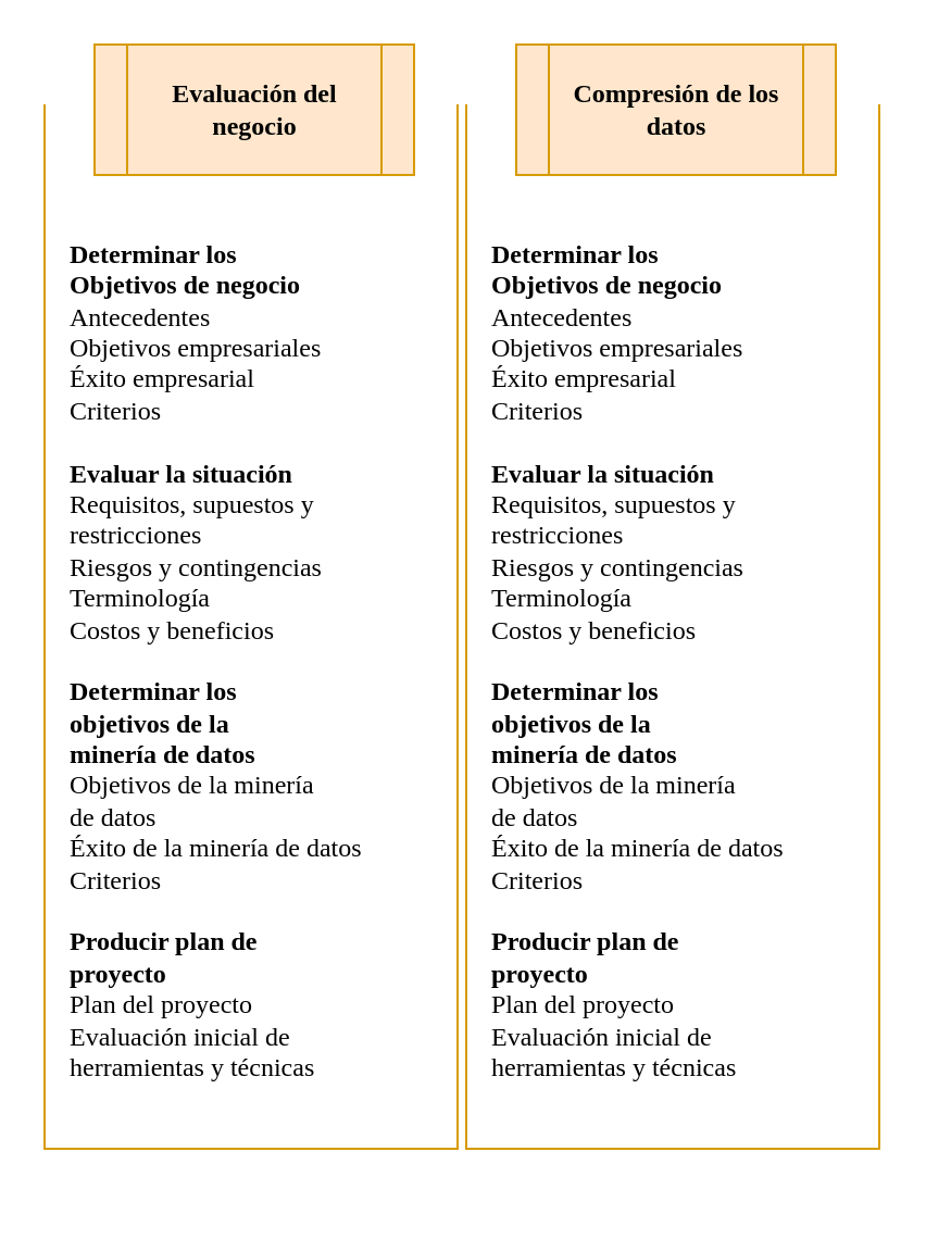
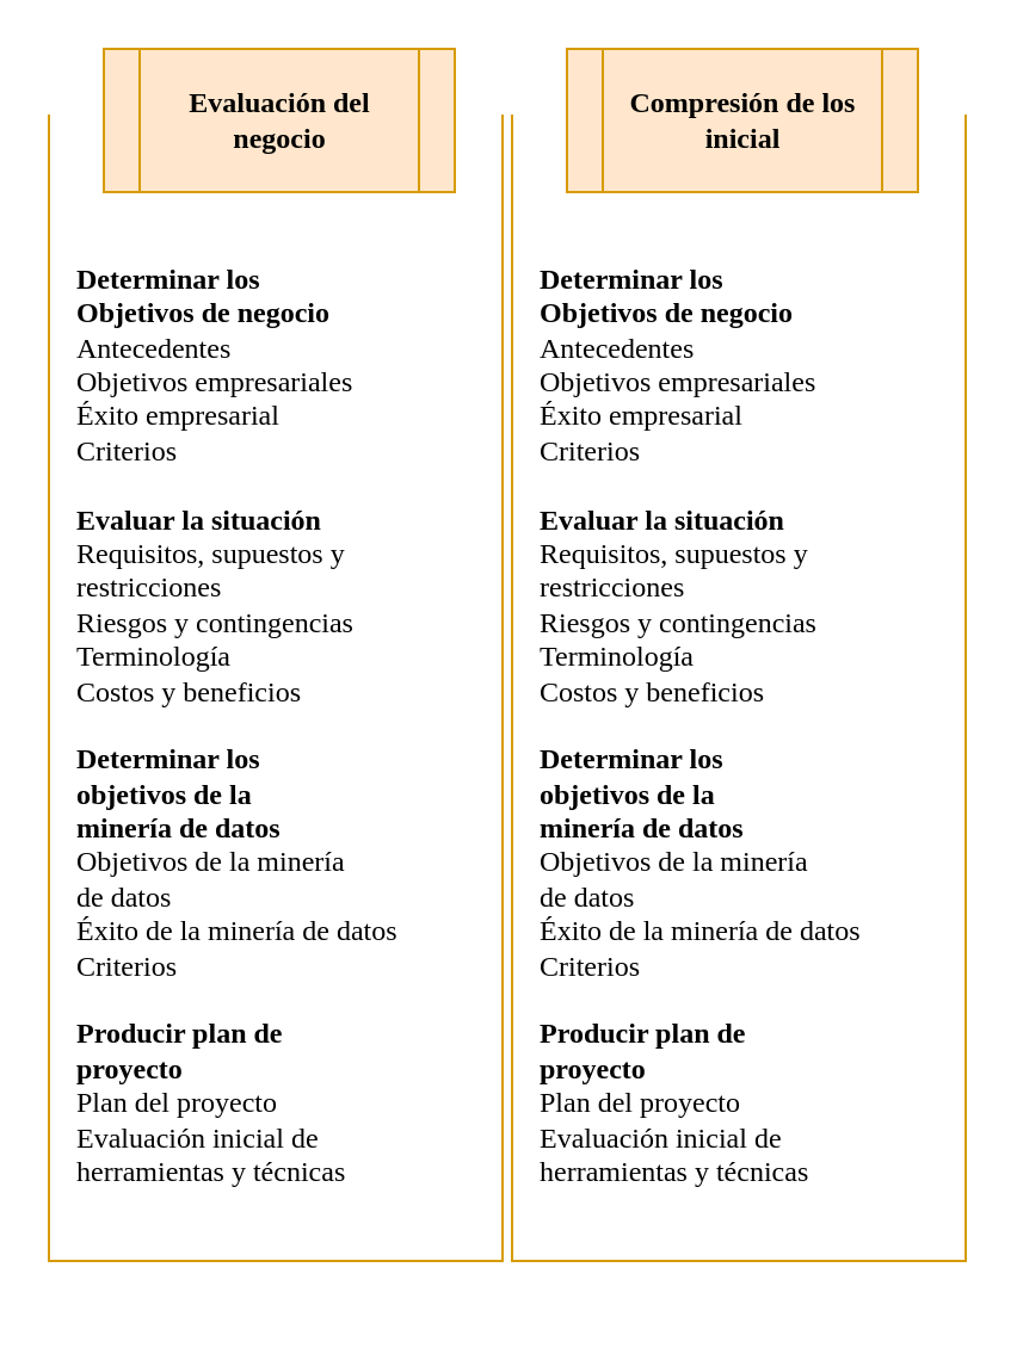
  <mxCell id="0" />
  <mxCell id="1" parent="0" />
  <mxCell id="2" value="&lt;div align=&quot;right&quot;&gt;&lt;br&gt;&lt;/div&gt;" style="shape=partialRectangle;whiteSpace=wrap;html=1;bottom=1;right=1;left=1;top=0;fillColor=none;routingCenterX=-0.5;strokeColor=#d79b00;fillStyle=dashed;gradientColor=default;" vertex="1" parent="1"><mxGeometry x="20" y="48" width="190" height="480" as="geometry" /></mxCell>
  <mxCell id="3" value="&lt;b&gt;&lt;font face=&quot;Verdana&quot;&gt;Evaluación del negocio&lt;/font&gt;&lt;/b&gt;" style="shape=process;whiteSpace=wrap;html=1;backgroundOutline=1;fillColor=#ffe6cc;strokeColor=#d79b00;" vertex="1" parent="1"><mxGeometry x="43" y="20" width="147" height="60" as="geometry" /></mxCell>
  <mxCell id="4" value="&lt;div align=&quot;left&quot;&gt;&lt;pre aria-label=&quot;Texto traducido: Determinar&lt;br/&gt;Objetivos de negocio&quot; dir=&quot;ltr&quot; data-ved=&quot;2ahUKEwjb2cu727iOAxXSSTABHZKbG1sQ3ewLegQICRAU&quot; style=&quot;&quot; id=&quot;tw-target-text&quot; data-placeholder=&quot;Traducción&quot; class=&quot;tw-data-text tw-text-large tw-ta&quot;&gt;&lt;font face=&quot;Verdana&quot;&gt;&lt;b&gt;&lt;span lang=&quot;es&quot; class=&quot;Y2IQFc&quot;&gt;Determinar los&lt;br&gt;Objetivos de negocio&lt;br&gt;&lt;/span&gt;&lt;/b&gt;&lt;span lang=&quot;es&quot; class=&quot;Y2IQFc&quot;&gt;Antecedentes&lt;br&gt;Objetivos empresariales&lt;br&gt;Éxito empresarial&lt;br&gt;Criterios&lt;/span&gt;&lt;br&gt;&lt;br&gt;&lt;b&gt;&lt;span lang=&quot;es&quot; class=&quot;Y2IQFc&quot;&gt;&lt;/span&gt;&lt;span lang=&quot;es&quot; class=&quot;Y2IQFc&quot;&gt;Evaluar la situación&lt;br&gt;&lt;/span&gt;&lt;/b&gt;&lt;span lang=&quot;es&quot; class=&quot;Y2IQFc&quot;&gt;Requisitos, supuestos y&lt;br&gt;restricciones&lt;br&gt;Riesgos y contingencias&lt;br&gt;Terminología&lt;br&gt;Costos y beneficios&lt;br&gt;&lt;br&gt;&lt;/span&gt;&lt;span lang=&quot;es&quot; class=&quot;Y2IQFc&quot;&gt;&lt;b&gt;Determinar los &lt;br&gt;objetivos de la &lt;br&gt;minería de datos&lt;br&gt;&lt;/b&gt;&lt;/span&gt;&lt;/font&gt;&lt;span lang=&quot;es&quot; class=&quot;Y2IQFc&quot;&gt;&lt;font face=&quot;Verdana&quot;&gt;Objetivos de la minería&lt;br&gt;de datos&lt;br&gt;Éxito de la minería de datos&lt;br&gt;Criterios&lt;/font&gt;&lt;br&gt;&lt;br&gt;&lt;/span&gt;&lt;font face=&quot;Verdana&quot;&gt;&lt;span lang=&quot;es&quot; class=&quot;Y2IQFc&quot;&gt;&lt;b&gt;Producir plan de &lt;br&gt;proyecto&lt;/b&gt;&lt;br&gt;Plan del proyecto&lt;br&gt;Evaluación inicial de &lt;br&gt;herramientas y técnicas&lt;br&gt;&lt;/span&gt;&lt;span lang=&quot;es&quot; class=&quot;Y2IQFc&quot;&gt;&lt;br&gt;&lt;br&gt;&lt;/span&gt;&lt;/font&gt;&lt;/pre&gt;&lt;/div&gt;" style="text;html=1;align=left;verticalAlign=middle;whiteSpace=wrap;rounded=0;fillColor=none;" vertex="1" parent="1"><mxGeometry x="30" y="88" width="170" height="460" as="geometry" /></mxCell>
  <mxCell id="5" value="&lt;div align=&quot;right&quot;&gt;&lt;br&gt;&lt;/div&gt;" style="shape=partialRectangle;whiteSpace=wrap;html=1;bottom=1;right=1;left=1;top=0;fillColor=none;routingCenterX=-0.5;strokeColor=#d79b00;fillStyle=dashed;gradientColor=default;" vertex="1" parent="1"><mxGeometry x="214" y="48" width="190" height="480" as="geometry" /></mxCell>
- <mxCell id="6" value="&lt;b&gt;&lt;font face=&quot;Verdana&quot;&gt;Compresión de los datos&lt;br&gt;&lt;/font&gt;&lt;/b&gt;" style="shape=process;whiteSpace=wrap;html=1;backgroundOutline=1;fillColor=#ffe6cc;strokeColor=#d79b00;" vertex="1" parent="1"><mxGeometry x="237" y="20" width="147" height="60" as="geometry" /></mxCell>
+ <mxCell id="6" value="&lt;b&gt;&lt;font face=&quot;Verdana&quot;&gt;Compresión de los inicial&lt;br&gt;&lt;/font&gt;&lt;/b&gt;" style="shape=process;whiteSpace=wrap;html=1;backgroundOutline=1;fillColor=#ffe6cc;strokeColor=#d79b00;" vertex="1" parent="1"><mxGeometry x="237" y="20" width="147" height="60" as="geometry" /></mxCell>
  <mxCell id="7" value="&lt;div align=&quot;left&quot;&gt;&lt;pre aria-label=&quot;Texto traducido: Determinar&lt;br/&gt;Objetivos de negocio&quot; dir=&quot;ltr&quot; data-ved=&quot;2ahUKEwjb2cu727iOAxXSSTABHZKbG1sQ3ewLegQICRAU&quot; style=&quot;&quot; id=&quot;tw-target-text&quot; data-placeholder=&quot;Traducción&quot; class=&quot;tw-data-text tw-text-large tw-ta&quot;&gt;&lt;font face=&quot;Verdana&quot;&gt;&lt;b&gt;&lt;span lang=&quot;es&quot; class=&quot;Y2IQFc&quot;&gt;Determinar los&lt;br&gt;Objetivos de negocio&lt;br&gt;&lt;/span&gt;&lt;/b&gt;&lt;span lang=&quot;es&quot; class=&quot;Y2IQFc&quot;&gt;Antecedentes&lt;br&gt;Objetivos empresariales&lt;br&gt;Éxito empresarial&lt;br&gt;Criterios&lt;/span&gt;&lt;br&gt;&lt;br&gt;&lt;b&gt;&lt;span lang=&quot;es&quot; class=&quot;Y2IQFc&quot;&gt;&lt;/span&gt;&lt;span lang=&quot;es&quot; class=&quot;Y2IQFc&quot;&gt;Evaluar la situación&lt;br&gt;&lt;/span&gt;&lt;/b&gt;&lt;span lang=&quot;es&quot; class=&quot;Y2IQFc&quot;&gt;Requisitos, supuestos y&lt;br&gt;restricciones&lt;br&gt;Riesgos y contingencias&lt;br&gt;Terminología&lt;br&gt;Costos y beneficios&lt;br&gt;&lt;br&gt;&lt;/span&gt;&lt;span lang=&quot;es&quot; class=&quot;Y2IQFc&quot;&gt;&lt;b&gt;Determinar los &lt;br&gt;objetivos de la &lt;br&gt;minería de datos&lt;br&gt;&lt;/b&gt;&lt;/span&gt;&lt;/font&gt;&lt;span lang=&quot;es&quot; class=&quot;Y2IQFc&quot;&gt;&lt;font face=&quot;Verdana&quot;&gt;Objetivos de la minería&lt;br&gt;de datos&lt;br&gt;Éxito de la minería de datos&lt;br&gt;Criterios&lt;/font&gt;&lt;br&gt;&lt;br&gt;&lt;/span&gt;&lt;font face=&quot;Verdana&quot;&gt;&lt;span lang=&quot;es&quot; class=&quot;Y2IQFc&quot;&gt;&lt;b&gt;Producir plan de &lt;br&gt;proyecto&lt;/b&gt;&lt;br&gt;Plan del proyecto&lt;br&gt;Evaluación inicial de &lt;br&gt;herramientas y técnicas&lt;br&gt;&lt;/span&gt;&lt;span lang=&quot;es&quot; class=&quot;Y2IQFc&quot;&gt;&lt;br&gt;&lt;br&gt;&lt;/span&gt;&lt;/font&gt;&lt;/pre&gt;&lt;/div&gt;" style="text;html=1;align=left;verticalAlign=middle;whiteSpace=wrap;rounded=0;fillColor=none;" vertex="1" parent="1"><mxGeometry x="224" y="88" width="170" height="460" as="geometry" /></mxCell>
